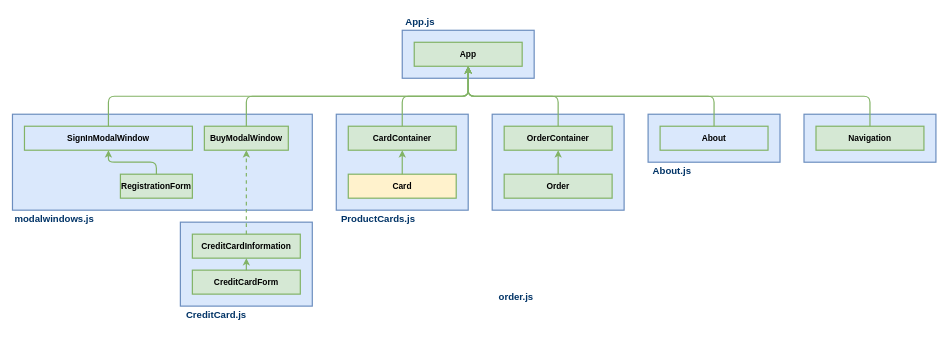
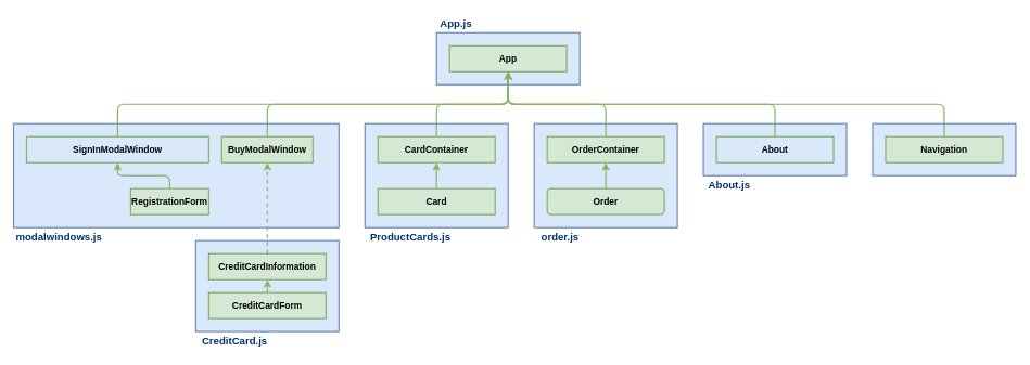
  <mxCell id="0" />
  <mxCell id="1" parent="0" />
  <mxCell id="2" value="" style="rounded=0;whiteSpace=wrap;html=1;strokeWidth=2;fillColor=#dae8fc;strokeColor=#6c8ebf;" vertex="1" parent="1"><mxGeometry x="300" y="370" width="220" height="140" as="geometry" /></mxCell>
  <mxCell id="3" value="" style="rounded=0;whiteSpace=wrap;html=1;strokeWidth=2;fillColor=#dae8fc;strokeColor=#6c8ebf;" vertex="1" parent="1"><mxGeometry x="20" y="190" width="500" height="160" as="geometry" /></mxCell>
  <mxCell id="4" value="&lt;font style=&quot;font-size: 14px&quot;&gt;&lt;b&gt;RegistrationForm&lt;/b&gt;&lt;/font&gt;" style="rounded=0;whiteSpace=wrap;html=1;strokeWidth=2;fillColor=#d5e8d4;strokeColor=#82b366;" vertex="1" parent="1"><mxGeometry x="200" y="290" width="120" height="40" as="geometry" /></mxCell>
  <mxCell id="5" value="&lt;span style=&quot;font-size: 14px&quot;&gt;&lt;b&gt;SignInModalWindow&lt;/b&gt;&lt;/span&gt;" style="rounded=0;whiteSpace=wrap;html=1;strokeWidth=2;fillColor=#dae8fc;strokeColor=#82b366;" vertex="1" parent="1"><mxGeometry x="40" y="210" width="280" height="40" as="geometry" /></mxCell>
  <mxCell id="6" value="&lt;span style=&quot;font-size: 14px&quot;&gt;&lt;b&gt;BuyModalWindow&lt;/b&gt;&lt;/span&gt;" style="rounded=0;whiteSpace=wrap;html=1;strokeWidth=2;fillColor=#d5e8d4;strokeColor=#82b366;" vertex="1" parent="1"><mxGeometry x="340" y="210" width="140" height="40" as="geometry" /></mxCell>
  <mxCell id="7" value="" style="endArrow=classic;html=1;strokeWidth=2;entryX=0.5;entryY=1;entryDx=0;entryDy=0;exitX=0.5;exitY=0;exitDx=0;exitDy=0;fillColor=#d5e8d4;strokeColor=#82b366;" edge="1" parent="1" source="4" target="5"><mxGeometry width="50" height="50" relative="1" as="geometry"><mxPoint x="20" y="400" as="sourcePoint" /><mxPoint x="70" y="350" as="targetPoint" /><Array as="points"><mxPoint x="260" y="270" /><mxPoint x="180" y="270" /></Array></mxGeometry></mxCell>
  <mxCell id="8" value="&lt;span style=&quot;font-size: 14px&quot;&gt;&lt;b&gt;CreditCardForm&lt;/b&gt;&lt;/span&gt;" style="rounded=0;whiteSpace=wrap;html=1;strokeWidth=2;fillColor=#d5e8d4;strokeColor=#82b366;" vertex="1" parent="1"><mxGeometry x="320" y="450" width="180" height="40" as="geometry" /></mxCell>
  <mxCell id="9" value="&lt;span style=&quot;font-size: 14px&quot;&gt;&lt;b&gt;CreditCardInformation&lt;/b&gt;&lt;/span&gt;" style="rounded=0;whiteSpace=wrap;html=1;strokeWidth=2;fillColor=#d5e8d4;strokeColor=#82b366;" vertex="1" parent="1"><mxGeometry x="320" y="390" width="180" height="40" as="geometry" /></mxCell>
  <mxCell id="10" value="" style="endArrow=classic;html=1;strokeWidth=2;entryX=0.5;entryY=1;entryDx=0;entryDy=0;exitX=0.5;exitY=0;exitDx=0;exitDy=0;fillColor=#d5e8d4;strokeColor=#82b366;dashed=1;" edge="1" parent="1" source="9" target="6"><mxGeometry width="50" height="50" relative="1" as="geometry"><mxPoint x="590" y="340" as="sourcePoint" /><mxPoint x="70" y="530" as="targetPoint" /></mxGeometry></mxCell>
  <mxCell id="11" value="" style="endArrow=classic;html=1;strokeWidth=2;entryX=0.5;entryY=1;entryDx=0;entryDy=0;exitX=0.5;exitY=0;exitDx=0;exitDy=0;fillColor=#d5e8d4;strokeColor=#82b366;" edge="1" parent="1" source="8" target="9"><mxGeometry width="50" height="50" relative="1" as="geometry"><mxPoint x="20" y="580" as="sourcePoint" /><mxPoint x="70" y="530" as="targetPoint" /></mxGeometry></mxCell>
  <mxCell id="12" value="" style="rounded=0;whiteSpace=wrap;html=1;strokeWidth=2;fillColor=#dae8fc;strokeColor=#6c8ebf;" vertex="1" parent="1"><mxGeometry x="560" y="190" width="220" height="160" as="geometry" /></mxCell>
- <mxCell id="13" value="&lt;span style=&quot;font-size: 14px&quot;&gt;&lt;b&gt;Card&lt;/b&gt;&lt;/span&gt;" style="rounded=0;whiteSpace=wrap;html=1;strokeWidth=2;fillColor=#fff2cc;strokeColor=#82b366;" vertex="1" parent="1"><mxGeometry x="580" y="290" width="180" height="40" as="geometry" /></mxCell>
+ <mxCell id="13" value="&lt;span style=&quot;font-size: 14px&quot;&gt;&lt;b&gt;Card&lt;/b&gt;&lt;/span&gt;" style="rounded=0;whiteSpace=wrap;html=1;strokeWidth=2;fillColor=#d5e8d4;strokeColor=#82b366;" vertex="1" parent="1"><mxGeometry x="580" y="290" width="180" height="40" as="geometry" /></mxCell>
  <mxCell id="14" value="&lt;span style=&quot;font-size: 14px&quot;&gt;&lt;b&gt;CardContainer&lt;/b&gt;&lt;/span&gt;" style="rounded=0;whiteSpace=wrap;html=1;strokeWidth=2;fillColor=#d5e8d4;strokeColor=#82b366;" vertex="1" parent="1"><mxGeometry x="580" y="210" width="180" height="40" as="geometry" /></mxCell>
  <mxCell id="15" value="" style="endArrow=classic;html=1;strokeWidth=2;entryX=0.5;entryY=1;entryDx=0;entryDy=0;exitX=0.5;exitY=0;exitDx=0;exitDy=0;fillColor=#d5e8d4;strokeColor=#82b366;" edge="1" parent="1" source="13" target="14"><mxGeometry width="50" height="50" relative="1" as="geometry"><mxPoint x="280" y="400" as="sourcePoint" /><mxPoint x="330" y="350" as="targetPoint" /></mxGeometry></mxCell>
  <mxCell id="16" value="" style="rounded=0;whiteSpace=wrap;html=1;strokeWidth=2;fillColor=#dae8fc;strokeColor=#6c8ebf;" vertex="1" parent="1"><mxGeometry x="820" y="190" width="220" height="160" as="geometry" /></mxCell>
  <mxCell id="17" value="&lt;span style=&quot;font-size: 14px&quot;&gt;&lt;b&gt;OrderContainer&lt;/b&gt;&lt;/span&gt;" style="rounded=0;whiteSpace=wrap;html=1;strokeWidth=2;fillColor=#d5e8d4;strokeColor=#82b366;" vertex="1" parent="1"><mxGeometry x="840" y="210" width="180" height="40" as="geometry" /></mxCell>
  <mxCell id="18" value="" style="rounded=0;whiteSpace=wrap;html=1;strokeWidth=2;fillColor=#dae8fc;strokeColor=#6c8ebf;" vertex="1" parent="1"><mxGeometry x="670" y="50" width="220" height="80" as="geometry" /></mxCell>
  <mxCell id="19" value="&lt;span style=&quot;font-size: 14px&quot;&gt;&lt;b&gt;App&lt;/b&gt;&lt;/span&gt;" style="rounded=0;whiteSpace=wrap;html=1;strokeWidth=2;fillColor=#d5e8d4;strokeColor=#82b366;" vertex="1" parent="1"><mxGeometry x="690" y="70" width="180" height="40" as="geometry" /></mxCell>
  <mxCell id="20" value="" style="endArrow=classic;html=1;strokeWidth=2;entryX=0.5;entryY=1;entryDx=0;entryDy=0;exitX=0.5;exitY=0;exitDx=0;exitDy=0;fillColor=#d5e8d4;strokeColor=#82b366;" edge="1" parent="1" source="5" target="19"><mxGeometry width="50" height="50" relative="1" as="geometry"><mxPoint x="740" y="490" as="sourcePoint" /><mxPoint x="740" y="350" as="targetPoint" /><Array as="points"><mxPoint x="180" y="160" /><mxPoint x="780" y="160" /></Array></mxGeometry></mxCell>
  <mxCell id="21" value="" style="endArrow=classic;html=1;strokeWidth=2;entryX=0.5;entryY=1;entryDx=0;entryDy=0;exitX=0.5;exitY=0;exitDx=0;exitDy=0;fillColor=#d5e8d4;strokeColor=#82b366;" edge="1" parent="1" source="6" target="19"><mxGeometry width="50" height="50" relative="1" as="geometry"><mxPoint x="630" y="440" as="sourcePoint" /><mxPoint x="630" y="300" as="targetPoint" /><Array as="points"><mxPoint x="410" y="160" /><mxPoint x="780" y="160" /></Array></mxGeometry></mxCell>
  <mxCell id="22" value="" style="endArrow=classic;html=1;strokeWidth=2;entryX=0.5;entryY=1;entryDx=0;entryDy=0;exitX=0.5;exitY=0;exitDx=0;exitDy=0;fillColor=#d5e8d4;strokeColor=#82b366;" edge="1" parent="1" source="14" target="19"><mxGeometry width="50" height="50" relative="1" as="geometry"><mxPoint x="680" y="280" as="sourcePoint" /><mxPoint x="680" y="260" as="targetPoint" /><Array as="points"><mxPoint x="670" y="160" /><mxPoint x="780" y="160" /></Array></mxGeometry></mxCell>
  <mxCell id="23" value="" style="endArrow=classic;html=1;strokeWidth=2;entryX=0.5;entryY=1;entryDx=0;entryDy=0;exitX=0.5;exitY=0;exitDx=0;exitDy=0;fillColor=#d5e8d4;strokeColor=#82b366;" edge="1" parent="1" source="17" target="19"><mxGeometry width="50" height="50" relative="1" as="geometry"><mxPoint x="710" y="380" as="sourcePoint" /><mxPoint x="710" y="360" as="targetPoint" /><Array as="points"><mxPoint x="930" y="160" /><mxPoint x="780" y="160" /></Array></mxGeometry></mxCell>
- <mxCell id="24" value="&lt;span style=&quot;font-size: 14px&quot;&gt;&lt;b&gt;Order&lt;/b&gt;&lt;/span&gt;" style="rounded=0;whiteSpace=wrap;html=1;strokeWidth=2;fillColor=#d5e8d4;strokeColor=#82b366;" vertex="1" parent="1"><mxGeometry x="840" y="290" width="180" height="40" as="geometry" /></mxCell>
+ <mxCell id="24" value="&lt;span style=&quot;font-size: 14px&quot;&gt;&lt;b&gt;Order&lt;/b&gt;&lt;/span&gt;" style="whiteSpace=wrap;html=1;strokeWidth=2;fillColor=#d5e8d4;strokeColor=#82b366;rounded=1;" vertex="1" parent="1"><mxGeometry x="840" y="290" width="180" height="40" as="geometry" /></mxCell>
  <mxCell id="25" value="" style="endArrow=classic;html=1;strokeWidth=2;entryX=0.5;entryY=1;entryDx=0;entryDy=0;exitX=0.5;exitY=0;exitDx=0;exitDy=0;fillColor=#d5e8d4;strokeColor=#82b366;" edge="1" parent="1" source="24" target="17"><mxGeometry width="50" height="50" relative="1" as="geometry"><mxPoint x="820" y="500" as="sourcePoint" /><mxPoint x="820" y="460" as="targetPoint" /></mxGeometry></mxCell>
  <mxCell id="26" value="" style="rounded=0;whiteSpace=wrap;html=1;strokeWidth=2;fillColor=#dae8fc;strokeColor=#6c8ebf;" vertex="1" parent="1"><mxGeometry x="1080" y="190" width="220" height="80" as="geometry" /></mxCell>
  <mxCell id="27" value="&lt;span style=&quot;font-size: 14px&quot;&gt;&lt;b&gt;About&lt;/b&gt;&lt;/span&gt;" style="rounded=0;whiteSpace=wrap;html=1;strokeWidth=2;fillColor=#dae8fc;strokeColor=#82b366;" vertex="1" parent="1"><mxGeometry x="1100" y="210" width="180" height="40" as="geometry" /></mxCell>
  <mxCell id="28" value="" style="rounded=0;whiteSpace=wrap;html=1;strokeWidth=2;fillColor=#dae8fc;strokeColor=#6c8ebf;" vertex="1" parent="1"><mxGeometry x="1340" y="190" width="220" height="80" as="geometry" /></mxCell>
  <mxCell id="29" value="&lt;span style=&quot;font-size: 14px&quot;&gt;&lt;b&gt;Navigation&lt;/b&gt;&lt;/span&gt;" style="rounded=0;whiteSpace=wrap;html=1;strokeWidth=2;fillColor=#d5e8d4;strokeColor=#82b366;" vertex="1" parent="1"><mxGeometry x="1360" y="210" width="180" height="40" as="geometry" /></mxCell>
  <mxCell id="30" value="" style="endArrow=classic;html=1;strokeWidth=2;entryX=0.5;entryY=1;entryDx=0;entryDy=0;exitX=0.5;exitY=0;exitDx=0;exitDy=0;fillColor=#d5e8d4;strokeColor=#82b366;" edge="1" parent="1" source="27" target="19"><mxGeometry width="50" height="50" relative="1" as="geometry"><mxPoint x="940" y="300" as="sourcePoint" /><mxPoint x="940" y="260" as="targetPoint" /><Array as="points"><mxPoint x="1190" y="160" /><mxPoint x="780" y="160" /></Array></mxGeometry></mxCell>
  <mxCell id="31" value="" style="endArrow=classic;html=1;strokeWidth=2;entryX=0.5;entryY=1;entryDx=0;entryDy=0;exitX=0.5;exitY=0;exitDx=0;exitDy=0;fillColor=#d5e8d4;strokeColor=#82b366;" edge="1" parent="1" source="29" target="19"><mxGeometry width="50" height="50" relative="1" as="geometry"><mxPoint x="1100" y="110" as="sourcePoint" /><mxPoint x="1100" y="70" as="targetPoint" /><Array as="points"><mxPoint x="1450" y="160" /><mxPoint x="780" y="160" /></Array></mxGeometry></mxCell>
  <mxCell id="32" value="&lt;font color=&quot;#003366&quot; size=&quot;1&quot;&gt;&lt;b style=&quot;font-size: 16px&quot;&gt;modalwindows.js&lt;/b&gt;&lt;/font&gt;" style="text;html=1;strokeColor=none;fillColor=none;align=center;verticalAlign=middle;whiteSpace=wrap;rounded=0;" vertex="1" parent="1"><mxGeometry x="20" y="350" width="140" height="30" as="geometry" /></mxCell>
  <mxCell id="33" value="&lt;font color=&quot;#003366&quot; size=&quot;1&quot;&gt;&lt;b style=&quot;font-size: 16px&quot;&gt;CreditCard.js&lt;/b&gt;&lt;/font&gt;" style="text;html=1;strokeColor=none;fillColor=none;align=center;verticalAlign=middle;whiteSpace=wrap;rounded=0;" vertex="1" parent="1"><mxGeometry x="300" y="510" width="120" height="30" as="geometry" /></mxCell>
  <mxCell id="34" value="&lt;font color=&quot;#003366&quot; size=&quot;1&quot;&gt;&lt;b style=&quot;font-size: 16px&quot;&gt;ProductCards.js&lt;/b&gt;&lt;/font&gt;" style="text;html=1;strokeColor=none;fillColor=none;align=center;verticalAlign=middle;whiteSpace=wrap;rounded=0;" vertex="1" parent="1"><mxGeometry x="560" y="350" width="140" height="30" as="geometry" /></mxCell>
- <mxCell id="35" value="&lt;font color=&quot;#003366&quot; size=&quot;1&quot;&gt;&lt;b style=&quot;font-size: 16px&quot;&gt;order.js&lt;/b&gt;&lt;/font&gt;" style="text;html=1;strokeColor=none;fillColor=none;align=center;verticalAlign=middle;whiteSpace=wrap;rounded=0;" vertex="1" parent="1"><mxGeometry x="820" y="480" width="80" height="30" as="geometry" /></mxCell>
+ <mxCell id="35" value="&lt;font color=&quot;#003366&quot; size=&quot;1&quot;&gt;&lt;b style=&quot;font-size: 16px&quot;&gt;order.js&lt;/b&gt;&lt;/font&gt;" style="text;html=1;strokeColor=none;fillColor=none;align=center;verticalAlign=middle;whiteSpace=wrap;rounded=0;" vertex="1" parent="1"><mxGeometry x="820" y="350" width="80" height="30" as="geometry" /></mxCell>
  <mxCell id="36" value="&lt;font color=&quot;#003366&quot; size=&quot;1&quot;&gt;&lt;b style=&quot;font-size: 16px&quot;&gt;About.js&lt;/b&gt;&lt;/font&gt;" style="text;html=1;strokeColor=none;fillColor=none;align=center;verticalAlign=middle;whiteSpace=wrap;rounded=0;" vertex="1" parent="1"><mxGeometry x="1080" y="270" width="80" height="30" as="geometry" /></mxCell>
  <mxCell id="37" value="&lt;font color=&quot;#003366&quot; size=&quot;1&quot;&gt;&lt;b style=&quot;font-size: 16px&quot;&gt;App.js&lt;/b&gt;&lt;/font&gt;" style="text;html=1;strokeColor=none;fillColor=none;align=center;verticalAlign=middle;whiteSpace=wrap;rounded=0;" vertex="1" parent="1"><mxGeometry x="670" y="20" width="60" height="30" as="geometry" /></mxCell>
